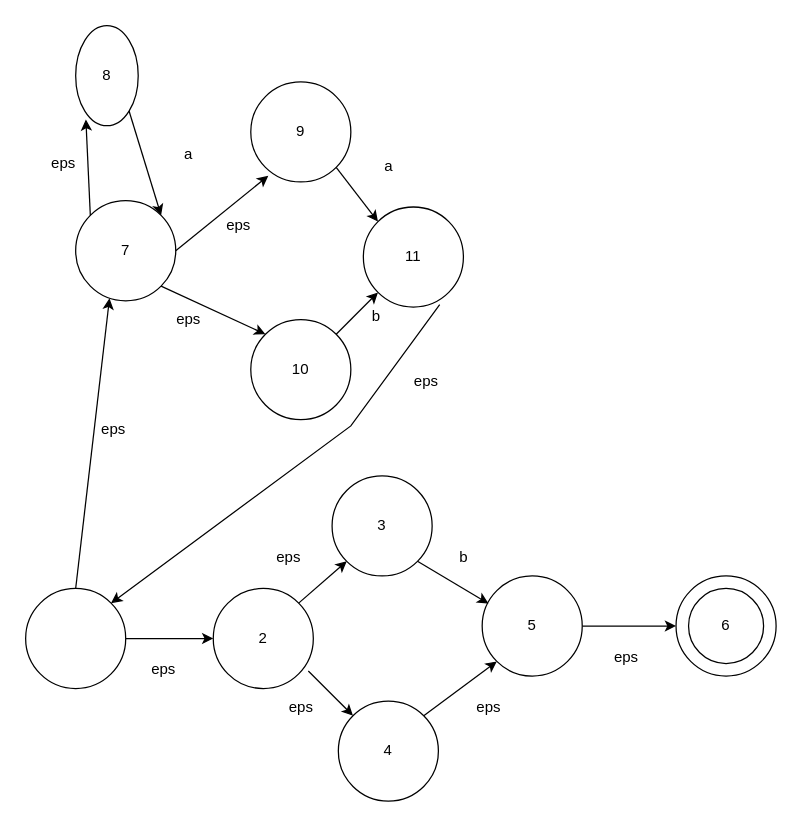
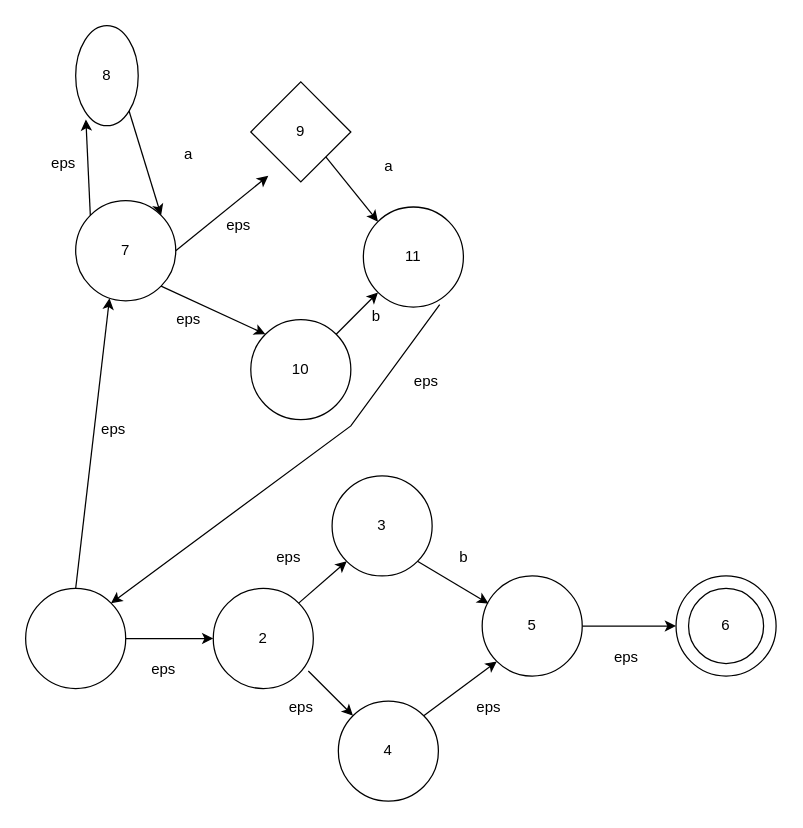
  <mxCell id="0" />
  <mxCell id="1" parent="0" />
  <mxCell id="2" value="7" style="ellipse;whiteSpace=wrap;html=1;aspect=fixed;" vertex="1" parent="1"><mxGeometry x="60" y="160" width="80" height="80" as="geometry" /></mxCell>
  <mxCell id="3" value="10" style="ellipse;whiteSpace=wrap;html=1;aspect=fixed;" vertex="1" parent="1"><mxGeometry x="200" y="255" width="80" height="80" as="geometry" /></mxCell>
  <mxCell id="4" value="11" style="ellipse;whiteSpace=wrap;html=1;aspect=fixed;" vertex="1" parent="1"><mxGeometry x="290" y="165" width="80" height="80" as="geometry" /></mxCell>
- <mxCell id="5" value="9" style="ellipse;whiteSpace=wrap;html=1;aspect=fixed;" vertex="1" parent="1"><mxGeometry x="200" y="65" width="80" height="80" as="geometry" /></mxCell>
+ <mxCell id="5" value="9" style="rhombus;whiteSpace=wrap;html=1;aspect=fixed;" vertex="1" parent="1"><mxGeometry x="200" y="65" width="80" height="80" as="geometry" /></mxCell>
  <mxCell id="6" value="8" style="ellipse;whiteSpace=wrap;html=1;aspect=fixed;" vertex="1" parent="1"><mxGeometry x="60" y="20" width="50" height="80" as="geometry" /></mxCell>
  <mxCell id="7" value="" style="ellipse;whiteSpace=wrap;html=1;aspect=fixed;" vertex="1" parent="1"><mxGeometry x="540" y="460" width="80" height="80" as="geometry" /></mxCell>
  <mxCell id="8" value="4" style="ellipse;whiteSpace=wrap;html=1;aspect=fixed;" vertex="1" parent="1"><mxGeometry x="270" y="560" width="80" height="80" as="geometry" /></mxCell>
  <mxCell id="9" value="2" style="ellipse;whiteSpace=wrap;html=1;aspect=fixed;" vertex="1" parent="1"><mxGeometry x="170" y="470" width="80" height="80" as="geometry" /></mxCell>
  <mxCell id="10" value="" style="ellipse;whiteSpace=wrap;html=1;aspect=fixed;" vertex="1" parent="1"><mxGeometry x="20" y="470" width="80" height="80" as="geometry" /></mxCell>
  <mxCell id="11" value="3" style="ellipse;whiteSpace=wrap;html=1;aspect=fixed;" vertex="1" parent="1"><mxGeometry x="265" y="380" width="80" height="80" as="geometry" /></mxCell>
  <mxCell id="12" value="" style="edgeStyle=orthogonalEdgeStyle;rounded=0;orthogonalLoop=1;jettySize=auto;html=1;" edge="1" parent="1" source="13" target="7"><mxGeometry relative="1" as="geometry" /></mxCell>
  <mxCell id="13" value="5" style="ellipse;whiteSpace=wrap;html=1;aspect=fixed;" vertex="1" parent="1"><mxGeometry x="385" y="460" width="80" height="80" as="geometry" /></mxCell>
  <mxCell id="14" value="" style="endArrow=classic;html=1;rounded=0;exitX=0.5;exitY=0;exitDx=0;exitDy=0;entryX=0.338;entryY=0.975;entryDx=0;entryDy=0;entryPerimeter=0;" edge="1" parent="1" source="10" target="2"><mxGeometry width="50" height="50" relative="1" as="geometry"><mxPoint x="290" y="310" as="sourcePoint" /><mxPoint x="340" y="260" as="targetPoint" /></mxGeometry></mxCell>
  <mxCell id="15" value="" style="endArrow=classic;html=1;rounded=0;exitX=0;exitY=0;exitDx=0;exitDy=0;entryX=0.163;entryY=0.938;entryDx=0;entryDy=0;entryPerimeter=0;" edge="1" parent="1" source="2" target="6"><mxGeometry width="50" height="50" relative="1" as="geometry"><mxPoint x="290" y="310" as="sourcePoint" /><mxPoint x="340" y="260" as="targetPoint" /></mxGeometry></mxCell>
  <mxCell id="16" value="" style="endArrow=classic;html=1;rounded=0;exitX=1;exitY=1;exitDx=0;exitDy=0;entryX=1;entryY=0;entryDx=0;entryDy=0;" edge="1" parent="1" source="6" target="2"><mxGeometry width="50" height="50" relative="1" as="geometry"><mxPoint x="290" y="310" as="sourcePoint" /><mxPoint x="340" y="260" as="targetPoint" /></mxGeometry></mxCell>
  <mxCell id="17" value="" style="endArrow=classic;html=1;rounded=0;exitX=1;exitY=0.5;exitDx=0;exitDy=0;entryX=0.175;entryY=0.938;entryDx=0;entryDy=0;entryPerimeter=0;" edge="1" parent="1" source="2" target="5"><mxGeometry width="50" height="50" relative="1" as="geometry"><mxPoint x="290" y="310" as="sourcePoint" /><mxPoint x="240" y="180" as="targetPoint" /></mxGeometry></mxCell>
  <mxCell id="18" value="" style="endArrow=classic;html=1;rounded=0;exitX=1;exitY=1;exitDx=0;exitDy=0;entryX=0;entryY=0;entryDx=0;entryDy=0;" edge="1" parent="1" source="5" target="4"><mxGeometry width="50" height="50" relative="1" as="geometry"><mxPoint x="290" y="310" as="sourcePoint" /><mxPoint x="340" y="260" as="targetPoint" /></mxGeometry></mxCell>
  <mxCell id="19" value="" style="endArrow=classic;html=1;rounded=0;entryX=1;entryY=0;entryDx=0;entryDy=0;exitX=0.763;exitY=0.975;exitDx=0;exitDy=0;exitPerimeter=0;" edge="1" parent="1" source="4" target="10"><mxGeometry width="50" height="50" relative="1" as="geometry"><mxPoint x="320" y="310" as="sourcePoint" /><mxPoint x="370" y="260" as="targetPoint" /><Array as="points"><mxPoint x="280" y="340" /></Array></mxGeometry></mxCell>
  <mxCell id="20" value="" style="endArrow=classic;html=1;rounded=0;exitX=1;exitY=1;exitDx=0;exitDy=0;entryX=0;entryY=0;entryDx=0;entryDy=0;" edge="1" parent="1" source="2" target="3"><mxGeometry width="50" height="50" relative="1" as="geometry"><mxPoint x="150" y="210" as="sourcePoint" /><mxPoint x="224" y="150" as="targetPoint" /></mxGeometry></mxCell>
  <mxCell id="21" value="" style="endArrow=classic;html=1;rounded=0;exitX=1;exitY=0;exitDx=0;exitDy=0;" edge="1" parent="1" source="3" target="4"><mxGeometry width="50" height="50" relative="1" as="geometry"><mxPoint x="320" y="310" as="sourcePoint" /><mxPoint x="370" y="260" as="targetPoint" /></mxGeometry></mxCell>
  <mxCell id="22" value="eps" style="text;html=1;align=center;verticalAlign=middle;resizable=0;points=[];autosize=1;strokeColor=none;fillColor=none;" vertex="1" parent="1"><mxGeometry x="70" y="328" width="40" height="30" as="geometry" /></mxCell>
  <mxCell id="23" value="eps" style="text;html=1;align=center;verticalAlign=middle;resizable=0;points=[];autosize=1;strokeColor=none;fillColor=none;" vertex="1" parent="1"><mxGeometry x="30" y="115" width="40" height="30" as="geometry" /></mxCell>
  <mxCell id="24" value="eps" style="text;html=1;align=center;verticalAlign=middle;resizable=0;points=[];autosize=1;strokeColor=none;fillColor=none;" vertex="1" parent="1"><mxGeometry x="170" y="165" width="40" height="30" as="geometry" /></mxCell>
  <mxCell id="25" value="eps" style="text;html=1;align=center;verticalAlign=middle;resizable=0;points=[];autosize=1;strokeColor=none;fillColor=none;" vertex="1" parent="1"><mxGeometry x="130" y="240" width="40" height="30" as="geometry" /></mxCell>
  <mxCell id="26" value="eps" style="text;html=1;align=center;verticalAlign=middle;resizable=0;points=[];autosize=1;strokeColor=none;fillColor=none;" vertex="1" parent="1"><mxGeometry x="320" y="290" width="40" height="30" as="geometry" /></mxCell>
  <mxCell id="27" value="a" style="text;html=1;align=center;verticalAlign=middle;resizable=0;points=[];autosize=1;strokeColor=none;fillColor=none;" vertex="1" parent="1"><mxGeometry x="295" y="118" width="30" height="30" as="geometry" /></mxCell>
  <mxCell id="28" value="b" style="text;html=1;align=center;verticalAlign=middle;resizable=0;points=[];autosize=1;strokeColor=none;fillColor=none;" vertex="1" parent="1"><mxGeometry x="285" y="238" width="30" height="30" as="geometry" /></mxCell>
  <mxCell id="29" value="a" style="text;html=1;align=center;verticalAlign=middle;resizable=0;points=[];autosize=1;strokeColor=none;fillColor=none;" vertex="1" parent="1"><mxGeometry x="135" y="108" width="30" height="30" as="geometry" /></mxCell>
  <mxCell id="30" value="" style="endArrow=classic;html=1;rounded=0;entryX=0;entryY=0.5;entryDx=0;entryDy=0;exitX=1;exitY=0.5;exitDx=0;exitDy=0;" edge="1" parent="1" source="10" target="9"><mxGeometry width="50" height="50" relative="1" as="geometry"><mxPoint x="320" y="330" as="sourcePoint" /><mxPoint x="370" y="280" as="targetPoint" /></mxGeometry></mxCell>
  <mxCell id="31" value="" style="endArrow=classic;html=1;rounded=0;entryX=0;entryY=0;entryDx=0;entryDy=0;exitX=0.95;exitY=0.825;exitDx=0;exitDy=0;exitPerimeter=0;" edge="1" parent="1" source="9" target="8"><mxGeometry width="50" height="50" relative="1" as="geometry"><mxPoint x="110" y="520" as="sourcePoint" /><mxPoint x="180" y="520" as="targetPoint" /></mxGeometry></mxCell>
  <mxCell id="32" value="" style="endArrow=classic;html=1;rounded=0;entryX=0;entryY=1;entryDx=0;entryDy=0;exitX=1;exitY=0;exitDx=0;exitDy=0;" edge="1" parent="1" source="8" target="13"><mxGeometry width="50" height="50" relative="1" as="geometry"><mxPoint x="120" y="530" as="sourcePoint" /><mxPoint x="190" y="530" as="targetPoint" /></mxGeometry></mxCell>
  <mxCell id="33" value="" style="endArrow=classic;html=1;rounded=0;entryX=0;entryY=1;entryDx=0;entryDy=0;exitX=1;exitY=0;exitDx=0;exitDy=0;" edge="1" parent="1" source="9" target="11"><mxGeometry width="50" height="50" relative="1" as="geometry"><mxPoint x="130" y="540" as="sourcePoint" /><mxPoint x="200" y="540" as="targetPoint" /></mxGeometry></mxCell>
  <mxCell id="34" value="" style="endArrow=classic;html=1;rounded=0;entryX=0.063;entryY=0.275;entryDx=0;entryDy=0;exitX=1;exitY=1;exitDx=0;exitDy=0;entryPerimeter=0;" edge="1" parent="1" source="11" target="13"><mxGeometry width="50" height="50" relative="1" as="geometry"><mxPoint x="140" y="550" as="sourcePoint" /><mxPoint x="210" y="550" as="targetPoint" /></mxGeometry></mxCell>
  <mxCell id="35" value="6" style="ellipse;whiteSpace=wrap;html=1;aspect=fixed;" vertex="1" parent="1"><mxGeometry x="550" y="470" width="60" height="60" as="geometry" /></mxCell>
  <mxCell id="36" value="eps" style="text;html=1;align=center;verticalAlign=middle;resizable=0;points=[];autosize=1;strokeColor=none;fillColor=none;" vertex="1" parent="1"><mxGeometry x="110" y="520" width="40" height="30" as="geometry" /></mxCell>
  <mxCell id="37" value="eps" style="text;html=1;align=center;verticalAlign=middle;resizable=0;points=[];autosize=1;strokeColor=none;fillColor=none;" vertex="1" parent="1"><mxGeometry x="210" y="430" width="40" height="30" as="geometry" /></mxCell>
  <mxCell id="38" value="eps" style="text;html=1;align=center;verticalAlign=middle;resizable=0;points=[];autosize=1;strokeColor=none;fillColor=none;" vertex="1" parent="1"><mxGeometry x="220" y="550" width="40" height="30" as="geometry" /></mxCell>
  <mxCell id="39" value="eps" style="text;html=1;align=center;verticalAlign=middle;resizable=0;points=[];autosize=1;strokeColor=none;fillColor=none;" vertex="1" parent="1"><mxGeometry x="370" y="550" width="40" height="30" as="geometry" /></mxCell>
  <mxCell id="40" value="eps" style="text;html=1;align=center;verticalAlign=middle;resizable=0;points=[];autosize=1;strokeColor=none;fillColor=none;" vertex="1" parent="1"><mxGeometry x="480" y="510" width="40" height="30" as="geometry" /></mxCell>
  <mxCell id="41" value="b" style="text;html=1;align=center;verticalAlign=middle;resizable=0;points=[];autosize=1;strokeColor=none;fillColor=none;" vertex="1" parent="1"><mxGeometry x="355" y="430" width="30" height="30" as="geometry" /></mxCell>
